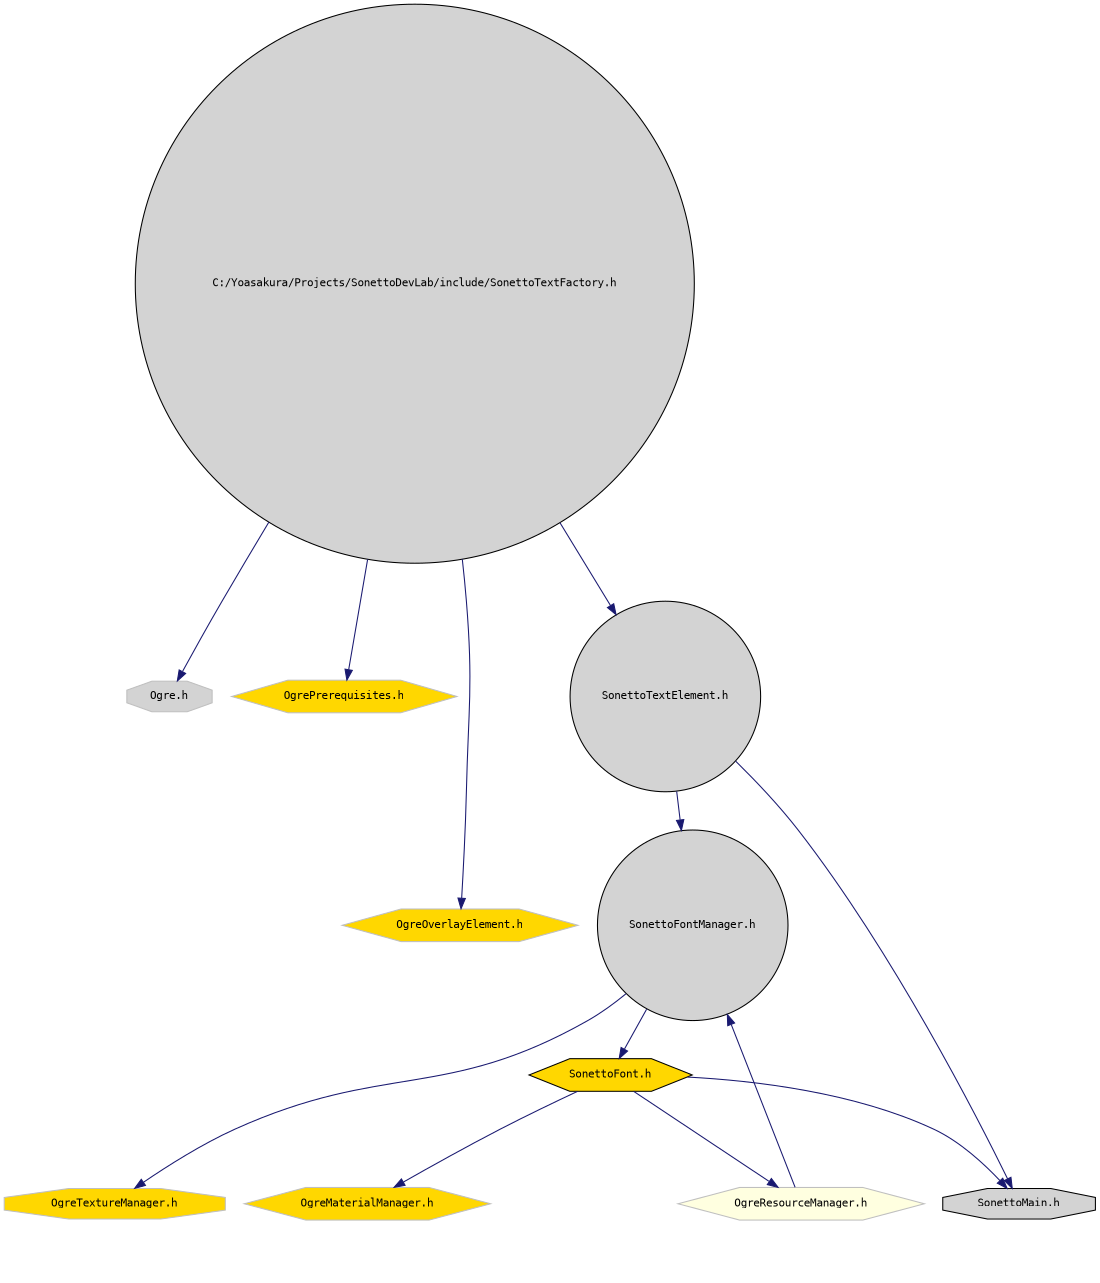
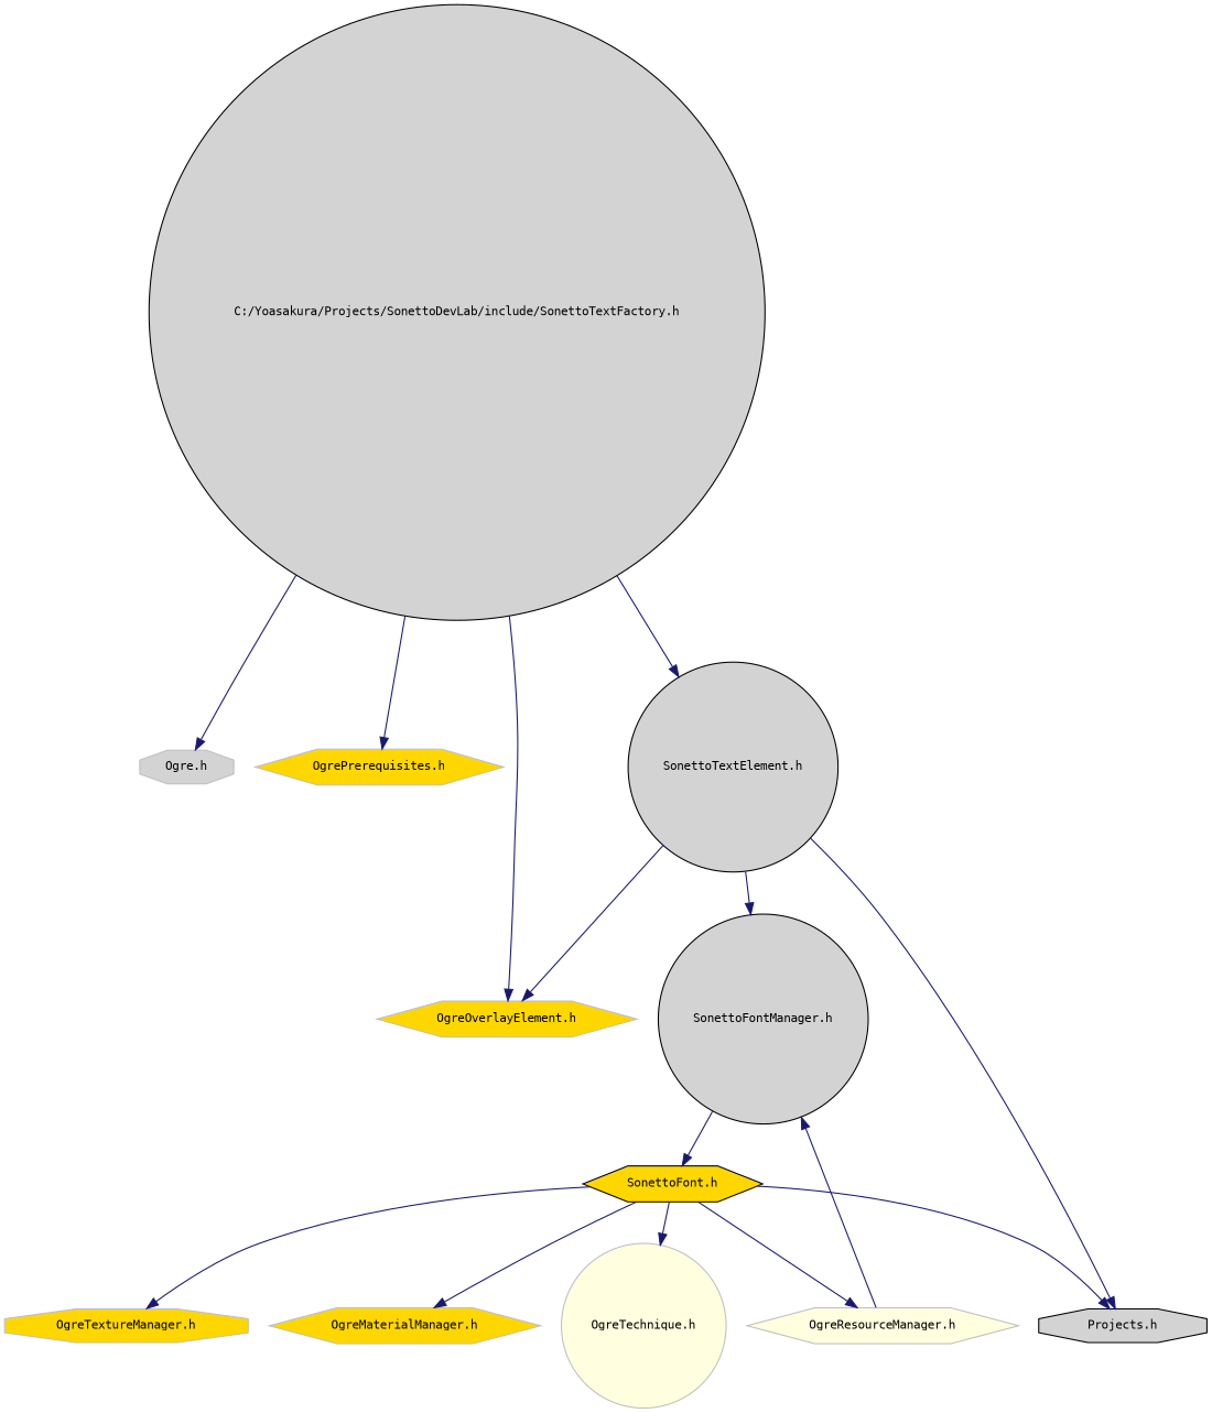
  digraph {
    fontname="DejaVu Sans Mono"
    node [color=grey75 fillcolor=lightgrey fontname="DejaVu Sans Mono" fontsize=10 shape=hexagon style=filled]
    edge [color=midnightblue fontname="DejaVu Sans Mono" fontsize=10 labelfontname="FreeSans.ttf" labelfontsize=10 style=solid]
    n1 [color=black fontcolor=black height=0.2 label="C:/Yoasakura/Projects/SonettoDevLab/include/SonettoTextFactory.h" shape=circle width=0.4]
    n2 [height=0.2 label="Ogre.h" shape=octagon width=0.4]
    n3 [fillcolor=gold height=0.2 label="OgrePrerequisites.h" width=0.4]
    n4 [fillcolor=gold height=0.2 label="OgreOverlayElement.h" width=0.4]
    n5 [color=black height=0.2 label="SonettoTextElement.h" shape=circle width=0.4]
-   n6 [color=black height=0.2 label="SonettoMain.h" shape=octagon width=0.4]
+   n6 [color=black height=0.2 label="Projects.h" shape=octagon width=0.4]
    n7 [color=black height=0.2 label="SonettoFontManager.h" shape=circle width=0.4]
    n8 [color=black fillcolor=gold height=0.2 label="SonettoFont.h" width=0.4]
    n9 [fillcolor=lightyellow height=0.2 label="OgreResourceManager.h" width=0.4]
    n10 [fillcolor=gold height=0.2 label="OgreMaterialManager.h" width=0.4]
    n11 [fillcolor=gold height=0.2 label="OgreTextureManager.h" shape=octagon width=0.4]
+   n12 [fillcolor=lightyellow height=0.2 label="OgreTechnique.h" shape=circle width=0.4]
    n1 -> n2
    n1 -> n3
    n1 -> n4
    n1 -> n5
+   n5 -> n4
    n5 -> n6
    n5 -> n7
    n7 -> n8
    n8 -> n6
    n8 -> n9
    n8 -> n10
-   n7 -> n11
+   n8 -> n11
+   n8 -> n12
    n9 -> n7
  }
